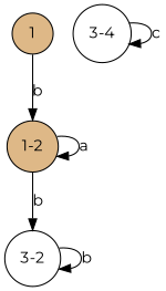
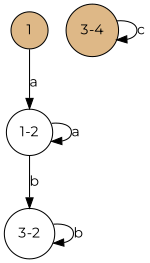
  digraph {
    bgcolor=white
    fontname=Montserrat
    node [color=black fillcolor=burlywood fontname=Montserrat shape=circle style=filled]
    edge [fontname=Montserrat]
    1
-   "1-2"
+   "1-2" [fillcolor=white]
    "3-2" [fillcolor=white]
-   "3-4" [fillcolor=white]
-   1 -> "1-2" [label=b]
+   "3-4"
+   1 -> "1-2" [label=a]
    "1-2" -> "1-2" [label=a]
    "1-2" -> "3-2" [label=b]
    "3-2" -> "3-2" [label=b]
    "3-4" -> "3-4" [label=c]
  }
